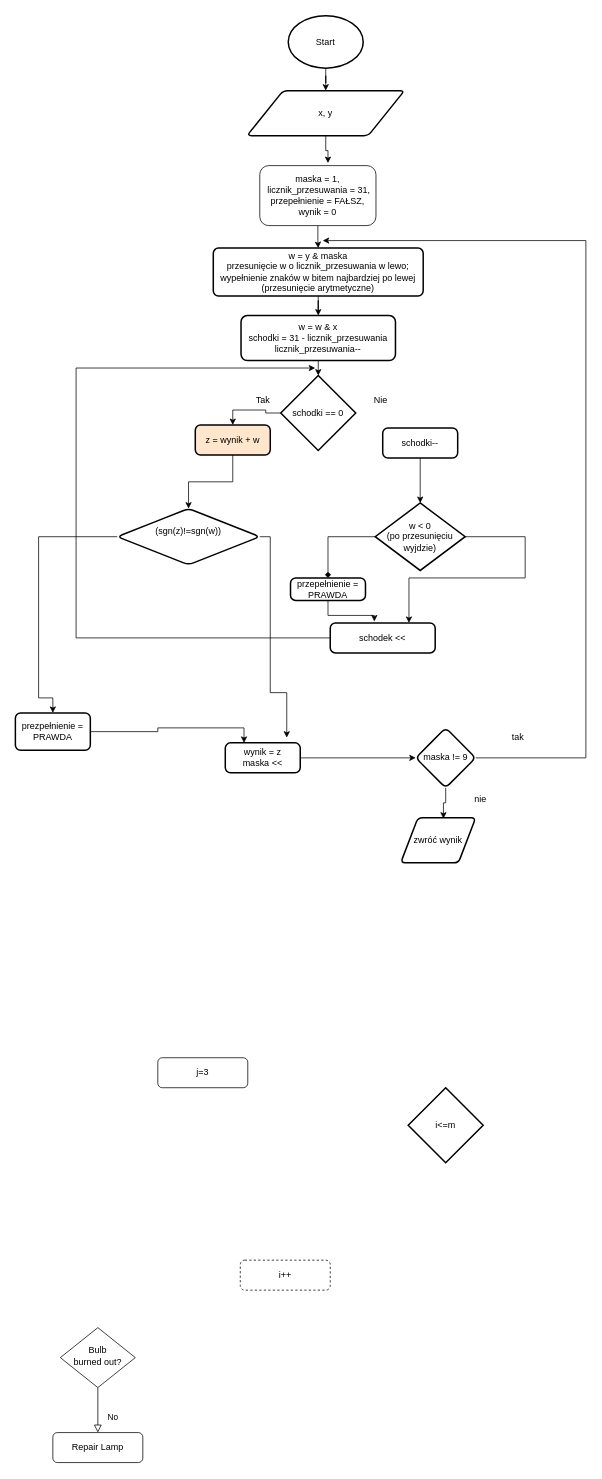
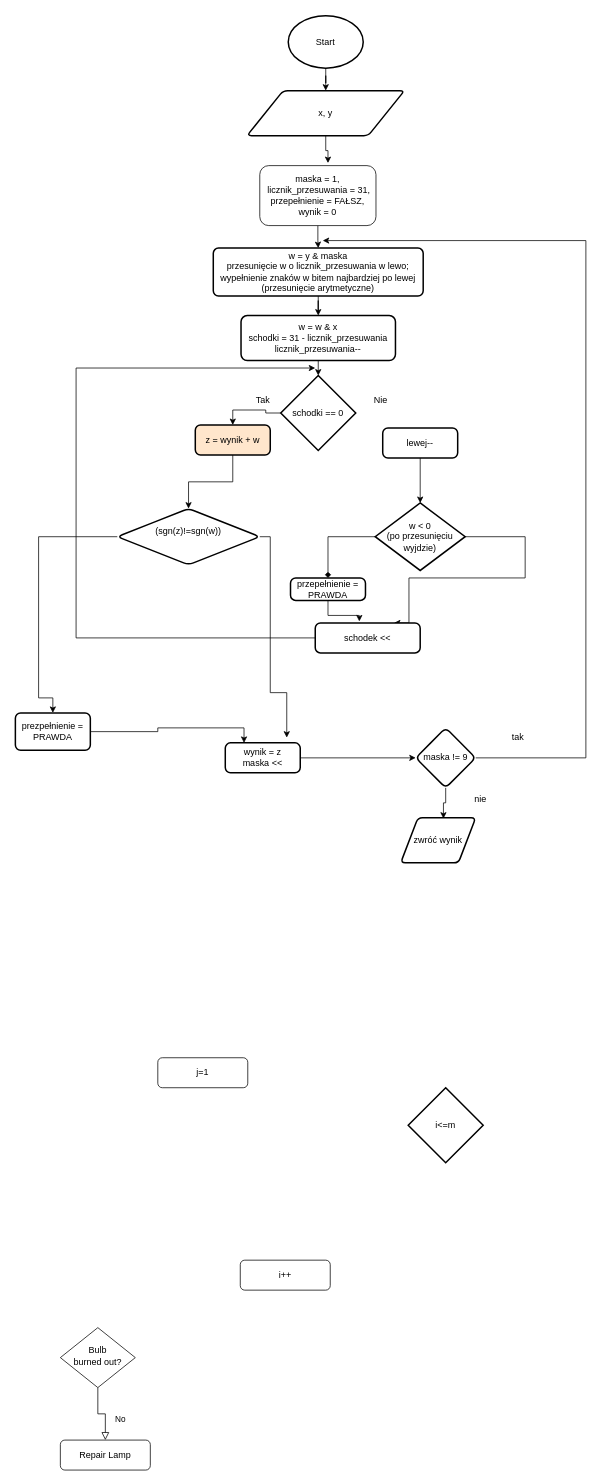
  <mxCell id="0" />
  <mxCell id="1" parent="0" />
- <mxCell id="2" value="j=3" style="rounded=1;whiteSpace=wrap;html=1;fontSize=12;glass=0;strokeWidth=1;shadow=0;" parent="1" vertex="1"><mxGeometry x="210" y="1410" width="120" height="40" as="geometry" /></mxCell>
+ <mxCell id="2" value="j=1" style="rounded=1;whiteSpace=wrap;html=1;fontSize=12;glass=0;strokeWidth=1;shadow=0;" parent="1" vertex="1"><mxGeometry x="210" y="1410" width="120" height="40" as="geometry" /></mxCell>
  <mxCell id="3" value="No" style="rounded=0;html=1;jettySize=auto;orthogonalLoop=1;fontSize=11;endArrow=block;endFill=0;endSize=8;strokeWidth=1;shadow=0;labelBackgroundColor=none;edgeStyle=orthogonalEdgeStyle;" parent="1" source="4" target="5" edge="1"><mxGeometry x="0.333" y="20" relative="1" as="geometry"><mxPoint as="offset" /></mxGeometry></mxCell>
  <mxCell id="4" value="Bulb&lt;br&gt;burned out?" style="rhombus;whiteSpace=wrap;html=1;shadow=0;fontFamily=Helvetica;fontSize=12;align=center;strokeWidth=1;spacing=6;spacingTop=-4;" parent="1" vertex="1"><mxGeometry x="80" y="1770" width="100" height="80" as="geometry" /></mxCell>
- <mxCell id="5" value="Repair Lamp" style="rounded=1;whiteSpace=wrap;html=1;fontSize=12;glass=0;strokeWidth=1;shadow=0;" parent="1" vertex="1"><mxGeometry x="70" y="1910" width="120" height="40" as="geometry" /></mxCell>
- <mxCell id="6" value="i++" style="rounded=1;whiteSpace=wrap;html=1;fontSize=12;glass=0;strokeWidth=1;shadow=0;dashed=1;" parent="1" vertex="1"><mxGeometry x="320" y="1680" width="120" height="40" as="geometry" /></mxCell>
+ <mxCell id="5" value="Repair Lamp" style="rounded=1;whiteSpace=wrap;html=1;fontSize=12;glass=0;strokeWidth=1;shadow=0;" parent="1" vertex="1"><mxGeometry x="80" y="1920" width="120" height="40" as="geometry" /></mxCell>
+ <mxCell id="6" value="i++" style="rounded=1;whiteSpace=wrap;html=1;fontSize=12;glass=0;strokeWidth=1;shadow=0;" parent="1" vertex="1"><mxGeometry x="320" y="1680" width="120" height="40" as="geometry" /></mxCell>
  <mxCell id="7" style="edgeStyle=orthogonalEdgeStyle;rounded=0;orthogonalLoop=1;jettySize=auto;html=1;entryX=0.5;entryY=0;entryDx=0;entryDy=0;" edge="1" parent="1" source="8" target="9"><mxGeometry relative="1" as="geometry" /></mxCell>
  <mxCell id="8" value="Start" style="strokeWidth=2;html=1;shape=mxgraph.flowchart.start_1;whiteSpace=wrap;" parent="1" vertex="1"><mxGeometry x="384" y="20" width="100" height="70" as="geometry" /></mxCell>
  <mxCell id="9" value="x, y" style="shape=parallelogram;html=1;strokeWidth=2;perimeter=parallelogramPerimeter;whiteSpace=wrap;rounded=1;arcSize=12;size=0.23;" parent="1" vertex="1"><mxGeometry x="329" y="120" width="210" height="60" as="geometry" /></mxCell>
  <mxCell id="10" value="i&amp;lt;=m" style="strokeWidth=2;html=1;shape=mxgraph.flowchart.decision;whiteSpace=wrap;" parent="1" vertex="1"><mxGeometry x="544" y="1450" width="100" height="100" as="geometry" /></mxCell>
  <mxCell id="11" style="edgeStyle=orthogonalEdgeStyle;rounded=0;orthogonalLoop=1;jettySize=auto;html=1;entryX=0.5;entryY=0;entryDx=0;entryDy=0;" edge="1" parent="1" source="12" target="15"><mxGeometry relative="1" as="geometry"><mxPoint x="425" y="470" as="targetPoint" /></mxGeometry></mxCell>
  <mxCell id="12" value="maska = 1,&lt;br&gt;&amp;nbsp;licznik_przesuwania = 31,&lt;br&gt;przepełnienie = FAŁSZ,&lt;div&gt;wynik = 0&lt;/div&gt;" style="rounded=1;whiteSpace=wrap;html=1;fontSize=12;glass=0;strokeWidth=1;shadow=0;" vertex="1" parent="1"><mxGeometry x="346" y="220" width="155" height="80" as="geometry" /></mxCell>
  <mxCell id="13" style="edgeStyle=orthogonalEdgeStyle;rounded=0;orthogonalLoop=1;jettySize=auto;html=1;entryX=0.587;entryY=-0.043;entryDx=0;entryDy=0;entryPerimeter=0;" edge="1" parent="1" source="9" target="12"><mxGeometry relative="1" as="geometry" /></mxCell>
  <mxCell id="14" style="edgeStyle=orthogonalEdgeStyle;rounded=0;orthogonalLoop=1;jettySize=auto;html=1;entryX=0.5;entryY=0;entryDx=0;entryDy=0;" edge="1" parent="1" source="15" target="16"><mxGeometry relative="1" as="geometry" /></mxCell>
  <mxCell id="15" value="&lt;div&gt;&lt;br&gt;&lt;/div&gt;&lt;div&gt;w = y &amp;amp; maska&lt;br&gt;&lt;/div&gt;przesunięcie w o licznik_przesuwania w lewo;&lt;div&gt;wypełnienie znaków w bitem najbardziej po lewej (przesunięcie arytmetyczne)&lt;br&gt;&lt;div&gt;&lt;br&gt;&lt;/div&gt;&lt;/div&gt;" style="rounded=1;whiteSpace=wrap;html=1;absoluteArcSize=1;arcSize=14;strokeWidth=2;" vertex="1" parent="1"><mxGeometry x="284" y="330" width="280" height="64" as="geometry" /></mxCell>
  <mxCell id="16" value="w = w &amp;amp; x&lt;div&gt;schodki = 31 - licznik_przesuwania&lt;br&gt;licznik_przesuwania--&lt;/div&gt;" style="whiteSpace=wrap;html=1;rounded=1;arcSize=14;strokeWidth=2;" vertex="1" parent="1"><mxGeometry x="321" y="420" width="206" height="60" as="geometry" /></mxCell>
  <mxCell id="17" style="edgeStyle=orthogonalEdgeStyle;rounded=0;orthogonalLoop=1;jettySize=auto;html=1;entryX=0.5;entryY=0;entryDx=0;entryDy=0;" edge="1" parent="1" source="18" target="32"><mxGeometry relative="1" as="geometry"><mxPoint x="200" y="620" as="targetPoint" /></mxGeometry></mxCell>
  <mxCell id="18" value="schodki == 0" style="strokeWidth=2;html=1;shape=mxgraph.flowchart.decision;whiteSpace=wrap;" vertex="1" parent="1"><mxGeometry x="374" y="500" width="100" height="100" as="geometry" /></mxCell>
  <mxCell id="19" style="edgeStyle=orthogonalEdgeStyle;rounded=0;orthogonalLoop=1;jettySize=auto;html=1;exitX=0.5;exitY=1;exitDx=0;exitDy=0;entryX=0.5;entryY=0;entryDx=0;entryDy=0;entryPerimeter=0;" edge="1" parent="1" source="16" target="18"><mxGeometry relative="1" as="geometry" /></mxCell>
  <mxCell id="20" value="Nie" style="text;html=1;align=center;verticalAlign=middle;resizable=0;points=[];autosize=1;strokeColor=none;fillColor=none;" vertex="1" parent="1"><mxGeometry x="487" y="518" width="40" height="30" as="geometry" /></mxCell>
  <mxCell id="21" value="Tak" style="text;html=1;align=center;verticalAlign=middle;resizable=0;points=[];autosize=1;strokeColor=none;fillColor=none;" vertex="1" parent="1"><mxGeometry x="330" y="518" width="40" height="30" as="geometry" /></mxCell>
  <mxCell id="22" style="edgeStyle=orthogonalEdgeStyle;rounded=0;orthogonalLoop=1;jettySize=auto;html=1;entryX=0.5;entryY=0;entryDx=0;entryDy=0;entryPerimeter=0;" edge="1" parent="1" source="23" target="26"><mxGeometry relative="1" as="geometry"><mxPoint x="560" y="710" as="targetPoint" /></mxGeometry></mxCell>
- <mxCell id="23" value="schodki--" style="rounded=1;whiteSpace=wrap;html=1;absoluteArcSize=1;arcSize=14;strokeWidth=2;" vertex="1" parent="1"><mxGeometry x="510" y="570" width="100" height="40" as="geometry" /></mxCell>
+ <mxCell id="23" value="lewej--" style="rounded=1;whiteSpace=wrap;html=1;absoluteArcSize=1;arcSize=14;strokeWidth=2;" vertex="1" parent="1"><mxGeometry x="510" y="570" width="100" height="40" as="geometry" /></mxCell>
  <mxCell id="24" style="edgeStyle=orthogonalEdgeStyle;rounded=0;orthogonalLoop=1;jettySize=auto;html=1;entryX=0.5;entryY=0;entryDx=0;entryDy=0;endArrow=diamond;" edge="1" parent="1" source="26" target="28"><mxGeometry relative="1" as="geometry"><mxPoint x="440" y="790" as="targetPoint" /></mxGeometry></mxCell>
  <mxCell id="25" style="edgeStyle=orthogonalEdgeStyle;rounded=0;orthogonalLoop=1;jettySize=auto;html=1;entryX=0.75;entryY=0;entryDx=0;entryDy=0;" edge="1" parent="1" source="26" target="30"><mxGeometry relative="1" as="geometry"><mxPoint x="560" y="880" as="targetPoint" /><Array as="points"><mxPoint x="700" y="715" /><mxPoint x="700" y="770" /><mxPoint x="545" y="770" /></Array></mxGeometry></mxCell>
  <mxCell id="26" value="w &amp;lt; 0&lt;br&gt;(po przesunięciu wyjdzie)" style="strokeWidth=2;html=1;shape=mxgraph.flowchart.decision;whiteSpace=wrap;" vertex="1" parent="1"><mxGeometry x="500" y="670" width="120" height="90" as="geometry" /></mxCell>
  <mxCell id="27" style="edgeStyle=orthogonalEdgeStyle;rounded=0;orthogonalLoop=1;jettySize=auto;html=1;entryX=0.42;entryY=-0.05;entryDx=0;entryDy=0;entryPerimeter=0;" edge="1" parent="1" source="28" target="30"><mxGeometry relative="1" as="geometry"><mxPoint x="530" y="880" as="targetPoint" /></mxGeometry></mxCell>
  <mxCell id="28" value="przepełnienie = PRAWDA" style="rounded=1;whiteSpace=wrap;html=1;absoluteArcSize=1;arcSize=14;strokeWidth=2;" vertex="1" parent="1"><mxGeometry x="387" y="770" width="100" height="30" as="geometry" /></mxCell>
  <mxCell id="29" style="edgeStyle=orthogonalEdgeStyle;rounded=0;orthogonalLoop=1;jettySize=auto;html=1;" edge="1" parent="1" source="30"><mxGeometry relative="1" as="geometry"><mxPoint x="420" y="490" as="targetPoint" /><Array as="points"><mxPoint x="101" y="850" /></Array></mxGeometry></mxCell>
- <mxCell id="30" value="schodek &amp;lt;&amp;lt;" style="rounded=1;whiteSpace=wrap;html=1;absoluteArcSize=1;arcSize=14;strokeWidth=2;" vertex="1" parent="1"><mxGeometry x="440" y="830" width="140" height="40" as="geometry" /></mxCell>
+ <mxCell id="30" value="schodek &amp;lt;&amp;lt;" style="rounded=1;whiteSpace=wrap;html=1;absoluteArcSize=1;arcSize=14;strokeWidth=2;" vertex="1" parent="1"><mxGeometry x="420" y="830" width="140" height="40" as="geometry" /></mxCell>
  <mxCell id="31" value="" style="edgeStyle=orthogonalEdgeStyle;rounded=0;orthogonalLoop=1;jettySize=auto;html=1;" edge="1" parent="1" source="32" target="35"><mxGeometry relative="1" as="geometry" /></mxCell>
  <mxCell id="32" value="z = wynik + w" style="rounded=1;whiteSpace=wrap;html=1;absoluteArcSize=1;arcSize=14;strokeWidth=2;fillColor=#ffe6cc;" vertex="1" parent="1"><mxGeometry x="260" y="566" width="100" height="40" as="geometry" /></mxCell>
  <mxCell id="33" style="edgeStyle=orthogonalEdgeStyle;rounded=0;orthogonalLoop=1;jettySize=auto;html=1;entryX=0.5;entryY=0;entryDx=0;entryDy=0;" edge="1" parent="1" source="35" target="37"><mxGeometry relative="1" as="geometry"><mxPoint x="50" y="900" as="targetPoint" /><Array as="points"><mxPoint x="51" y="715" /><mxPoint x="51" y="930" /></Array></mxGeometry></mxCell>
  <mxCell id="34" style="edgeStyle=orthogonalEdgeStyle;rounded=0;orthogonalLoop=1;jettySize=auto;html=1;entryX=0.82;entryY=-0.175;entryDx=0;entryDy=0;entryPerimeter=0;" edge="1" parent="1" source="35" target="39"><mxGeometry relative="1" as="geometry"><mxPoint x="380" y="1030" as="targetPoint" /><Array as="points"><mxPoint x="360" y="923" /><mxPoint x="382" y="923" /></Array></mxGeometry></mxCell>
  <mxCell id="35" value="(sgn(z)!=sgn(w))&lt;div&gt;&lt;br&gt;&lt;/div&gt;" style="rhombus;whiteSpace=wrap;html=1;rounded=1;arcSize=14;strokeWidth=2;" vertex="1" parent="1"><mxGeometry x="156" y="677.5" width="190" height="75" as="geometry" /></mxCell>
  <mxCell id="36" style="edgeStyle=orthogonalEdgeStyle;rounded=0;orthogonalLoop=1;jettySize=auto;html=1;entryX=0.25;entryY=0;entryDx=0;entryDy=0;" edge="1" parent="1" source="37" target="39"><mxGeometry relative="1" as="geometry"><mxPoint x="320" y="1010" as="targetPoint" /></mxGeometry></mxCell>
  <mxCell id="37" value="prezpełnienie = PRAWDA" style="rounded=1;whiteSpace=wrap;html=1;absoluteArcSize=1;arcSize=14;strokeWidth=2;" vertex="1" parent="1"><mxGeometry x="20" y="950" width="100" height="50" as="geometry" /></mxCell>
  <mxCell id="38" value="" style="edgeStyle=orthogonalEdgeStyle;rounded=0;orthogonalLoop=1;jettySize=auto;html=1;" edge="1" parent="1" source="39" target="42"><mxGeometry relative="1" as="geometry" /></mxCell>
  <mxCell id="39" value="wynik = z&lt;div&gt;maska &amp;lt;&amp;lt;&lt;/div&gt;" style="rounded=1;whiteSpace=wrap;html=1;absoluteArcSize=1;arcSize=14;strokeWidth=2;" vertex="1" parent="1"><mxGeometry x="300" y="990" width="100" height="40" as="geometry" /></mxCell>
  <mxCell id="40" style="edgeStyle=orthogonalEdgeStyle;rounded=0;orthogonalLoop=1;jettySize=auto;html=1;" edge="1" parent="1" source="42"><mxGeometry relative="1" as="geometry"><mxPoint x="430" y="320" as="targetPoint" /><Array as="points"><mxPoint x="781" y="1010" /></Array></mxGeometry></mxCell>
  <mxCell id="41" style="edgeStyle=orthogonalEdgeStyle;rounded=0;orthogonalLoop=1;jettySize=auto;html=1;entryX=0.57;entryY=0.017;entryDx=0;entryDy=0;entryPerimeter=0;" edge="1" parent="1" source="42" target="45"><mxGeometry relative="1" as="geometry"><mxPoint x="594" y="1090" as="targetPoint" /></mxGeometry></mxCell>
  <mxCell id="42" value="maska != 9" style="rhombus;whiteSpace=wrap;html=1;rounded=1;arcSize=14;strokeWidth=2;" vertex="1" parent="1"><mxGeometry x="554" y="970" width="80" height="80" as="geometry" /></mxCell>
  <mxCell id="43" value="tak" style="text;html=1;align=center;verticalAlign=middle;resizable=0;points=[];autosize=1;strokeColor=none;fillColor=none;" vertex="1" parent="1"><mxGeometry x="670" y="968" width="40" height="30" as="geometry" /></mxCell>
  <mxCell id="44" value="nie" style="text;html=1;align=center;verticalAlign=middle;resizable=0;points=[];autosize=1;strokeColor=none;fillColor=none;" vertex="1" parent="1"><mxGeometry x="620" y="1050" width="40" height="30" as="geometry" /></mxCell>
  <mxCell id="45" value="zwróć wynik" style="shape=parallelogram;html=1;strokeWidth=2;perimeter=parallelogramPerimeter;whiteSpace=wrap;rounded=1;arcSize=12;size=0.23;" vertex="1" parent="1"><mxGeometry x="534" y="1090" width="100" height="60" as="geometry" /></mxCell>
